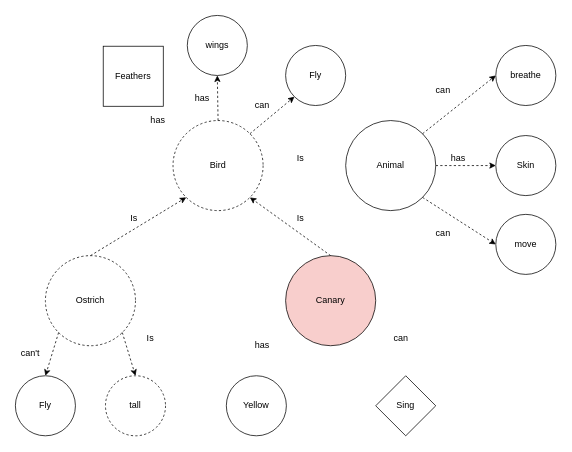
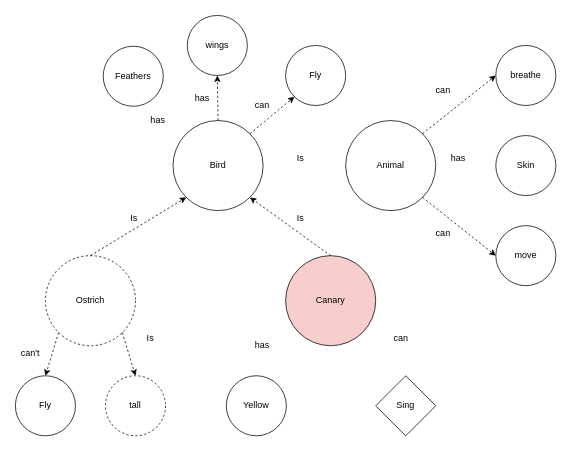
  <mxCell id="0" />
  <mxCell id="1" parent="0" />
  <mxCell id="2" value="Animal" style="ellipse;whiteSpace=wrap;html=1;" vertex="1" parent="1"><mxGeometry x="460" y="160" width="120" height="120" as="geometry" /></mxCell>
  <mxCell id="3" value="breathe" style="ellipse;whiteSpace=wrap;html=1;" vertex="1" parent="1"><mxGeometry x="660" y="60" width="80" height="80" as="geometry" /></mxCell>
  <mxCell id="4" value="Skin" style="ellipse;whiteSpace=wrap;html=1;" vertex="1" parent="1"><mxGeometry x="660" y="180" width="80" height="80" as="geometry" /></mxCell>
- <mxCell id="5" value="move" style="ellipse;whiteSpace=wrap;html=1;" vertex="1" parent="1"><mxGeometry x="660" y="285" width="80" height="80" as="geometry" /></mxCell>
+ <mxCell id="5" value="move" style="ellipse;whiteSpace=wrap;html=1;" vertex="1" parent="1"><mxGeometry x="660" y="300" width="80" height="80" as="geometry" /></mxCell>
  <mxCell id="6" value="" style="endArrow=classic;dashed=1;html=1;endFill=1;exitX=1;exitY=0;exitDx=0;exitDy=0;entryX=0;entryY=0.5;entryDx=0;entryDy=0;" edge="1" parent="1" source="2" target="3"><mxGeometry width="50" height="50" relative="1" as="geometry"><mxPoint x="490" y="310" as="sourcePoint" /><mxPoint x="540" y="260" as="targetPoint" /></mxGeometry></mxCell>
- <mxCell id="7" value="" style="endArrow=classic;dashed=1;html=1;endFill=1;entryX=0;entryY=0.5;entryDx=0;entryDy=0;exitX=1;exitY=0.5;exitDx=0;exitDy=0;" edge="1" parent="1" source="2" target="4"><mxGeometry width="50" height="50" relative="1" as="geometry"><mxPoint x="490" y="310" as="sourcePoint" /><mxPoint x="540" y="260" as="targetPoint" /></mxGeometry></mxCell>
  <mxCell id="8" value="" style="endArrow=classic;dashed=1;html=1;endFill=1;entryX=0;entryY=0.5;entryDx=0;entryDy=0;exitX=1;exitY=1;exitDx=0;exitDy=0;" edge="1" parent="1" source="2" target="5"><mxGeometry width="50" height="50" relative="1" as="geometry"><mxPoint x="490" y="310" as="sourcePoint" /><mxPoint x="540" y="260" as="targetPoint" /></mxGeometry></mxCell>
  <mxCell id="9" value="can" style="text;html=1;strokeColor=none;fillColor=none;align=center;verticalAlign=middle;whiteSpace=wrap;rounded=0;" vertex="1" parent="1"><mxGeometry x="570" y="110" width="40" height="20" as="geometry" /></mxCell>
  <mxCell id="10" value="has" style="text;html=1;strokeColor=none;fillColor=none;align=center;verticalAlign=middle;whiteSpace=wrap;rounded=0;" vertex="1" parent="1"><mxGeometry x="590" y="200" width="40" height="20" as="geometry" /></mxCell>
  <mxCell id="11" value="can" style="text;html=1;strokeColor=none;fillColor=none;align=center;verticalAlign=middle;whiteSpace=wrap;rounded=0;" vertex="1" parent="1"><mxGeometry x="570" y="300" width="40" height="20" as="geometry" /></mxCell>
- <mxCell id="12" value="Bird" style="ellipse;whiteSpace=wrap;html=1;dashed=1;" vertex="1" parent="1"><mxGeometry x="230" y="160" width="120" height="120" as="geometry" /></mxCell>
+ <mxCell id="12" value="Bird" style="ellipse;whiteSpace=wrap;html=1;" vertex="1" parent="1"><mxGeometry x="230" y="160" width="120" height="120" as="geometry" /></mxCell>
  <mxCell id="13" value="Is" style="text;html=1;strokeColor=none;fillColor=none;align=center;verticalAlign=middle;whiteSpace=wrap;rounded=0;" vertex="1" parent="1"><mxGeometry x="380" y="200" width="40" height="20" as="geometry" /></mxCell>
- <mxCell id="14" value="Feathers" style="whiteSpace=wrap;html=1;rounded=0;" vertex="1" parent="1"><mxGeometry x="137" y="61" width="80" height="80" as="geometry" /></mxCell>
+ <mxCell id="14" value="Feathers" style="ellipse;whiteSpace=wrap;html=1;" vertex="1" parent="1"><mxGeometry x="137" y="61" width="80" height="80" as="geometry" /></mxCell>
  <mxCell id="15" value="wings" style="ellipse;whiteSpace=wrap;html=1;" vertex="1" parent="1"><mxGeometry x="249" y="20" width="80" height="80" as="geometry" /></mxCell>
  <mxCell id="16" value="Fly" style="ellipse;whiteSpace=wrap;html=1;" vertex="1" parent="1"><mxGeometry x="380" y="60" width="80" height="80" as="geometry" /></mxCell>
  <mxCell id="17" value="" style="endArrow=classic;dashed=1;html=1;endFill=1;exitX=1;exitY=0;exitDx=0;exitDy=0;entryX=0;entryY=1;entryDx=0;entryDy=0;" edge="1" parent="1" source="12" target="16"><mxGeometry width="50" height="50" relative="1" as="geometry"><mxPoint x="490" y="310" as="sourcePoint" /><mxPoint x="540" y="260" as="targetPoint" /></mxGeometry></mxCell>
  <mxCell id="18" value="" style="endArrow=classic;dashed=1;html=1;endFill=1;exitX=0.5;exitY=0;exitDx=0;exitDy=0;entryX=0.5;entryY=1;entryDx=0;entryDy=0;" edge="1" parent="1" source="12" target="15"><mxGeometry width="50" height="50" relative="1" as="geometry"><mxPoint x="490" y="310" as="sourcePoint" /><mxPoint x="540" y="260" as="targetPoint" /></mxGeometry></mxCell>
  <mxCell id="19" value="can" style="text;html=1;strokeColor=none;fillColor=none;align=center;verticalAlign=middle;whiteSpace=wrap;rounded=0;" vertex="1" parent="1"><mxGeometry x="329" y="130" width="40" height="20" as="geometry" /></mxCell>
  <mxCell id="20" value="has" style="text;html=1;strokeColor=none;fillColor=none;align=center;verticalAlign=middle;whiteSpace=wrap;rounded=0;" vertex="1" parent="1"><mxGeometry x="249" y="120" width="40" height="20" as="geometry" /></mxCell>
  <mxCell id="21" value="has" style="text;html=1;strokeColor=none;fillColor=none;align=center;verticalAlign=middle;whiteSpace=wrap;rounded=0;" vertex="1" parent="1"><mxGeometry x="190" y="150" width="40" height="20" as="geometry" /></mxCell>
  <mxCell id="22" value="Canary" style="ellipse;whiteSpace=wrap;html=1;fillColor=#f8cecc;" vertex="1" parent="1"><mxGeometry x="380" y="340" width="120" height="120" as="geometry" /></mxCell>
  <mxCell id="23" value="Ostrich" style="ellipse;whiteSpace=wrap;html=1;dashed=1;" vertex="1" parent="1"><mxGeometry x="60" y="340" width="120" height="120" as="geometry" /></mxCell>
  <mxCell id="24" value="Is" style="text;html=1;strokeColor=none;fillColor=none;align=center;verticalAlign=middle;whiteSpace=wrap;rounded=0;" vertex="1" parent="1"><mxGeometry x="380" y="280" width="40" height="20" as="geometry" /></mxCell>
  <mxCell id="25" value="Is&amp;nbsp;" style="text;html=1;strokeColor=none;fillColor=none;align=center;verticalAlign=middle;whiteSpace=wrap;rounded=0;" vertex="1" parent="1"><mxGeometry x="160" y="280" width="40" height="20" as="geometry" /></mxCell>
  <mxCell id="26" value="" style="endArrow=classic;dashed=1;html=1;endFill=1;entryX=1;entryY=1;entryDx=0;entryDy=0;exitX=0.5;exitY=0;exitDx=0;exitDy=0;" edge="1" parent="1" source="22" target="12"><mxGeometry width="50" height="50" relative="1" as="geometry"><mxPoint x="490" y="410" as="sourcePoint" /><mxPoint x="540" y="360" as="targetPoint" /></mxGeometry></mxCell>
  <mxCell id="27" value="" style="endArrow=classic;dashed=1;html=1;endFill=1;entryX=0;entryY=1;entryDx=0;entryDy=0;exitX=0.5;exitY=0;exitDx=0;exitDy=0;" edge="1" parent="1" source="23" target="12"><mxGeometry width="50" height="50" relative="1" as="geometry"><mxPoint x="490" y="410" as="sourcePoint" /><mxPoint x="540" y="360" as="targetPoint" /></mxGeometry></mxCell>
  <mxCell id="28" value="Sing" style="rhombus;whiteSpace=wrap;html=1;" vertex="1" parent="1"><mxGeometry x="500" y="500" width="80" height="80" as="geometry" /></mxCell>
  <mxCell id="29" value="Yellow" style="ellipse;whiteSpace=wrap;html=1;" vertex="1" parent="1"><mxGeometry x="301" y="500" width="80" height="80" as="geometry" /></mxCell>
  <mxCell id="30" value="tall" style="ellipse;whiteSpace=wrap;html=1;dashed=1;" vertex="1" parent="1"><mxGeometry x="140" y="500" width="80" height="80" as="geometry" /></mxCell>
  <mxCell id="31" value="Fly" style="ellipse;whiteSpace=wrap;html=1;" vertex="1" parent="1"><mxGeometry x="20" y="500" width="80" height="80" as="geometry" /></mxCell>
  <mxCell id="32" value="" style="endArrow=classic;dashed=1;html=1;endFill=1;exitX=1;exitY=1;exitDx=0;exitDy=0;entryX=0.5;entryY=0;entryDx=0;entryDy=0;" edge="1" parent="1" source="23" target="30"><mxGeometry width="50" height="50" relative="1" as="geometry"><mxPoint x="290" y="360" as="sourcePoint" /><mxPoint x="340" y="310" as="targetPoint" /></mxGeometry></mxCell>
  <mxCell id="33" value="" style="endArrow=classic;dashed=1;html=1;endFill=1;exitX=0;exitY=1;exitDx=0;exitDy=0;entryX=0.5;entryY=0;entryDx=0;entryDy=0;" edge="1" parent="1" source="23" target="31"><mxGeometry width="50" height="50" relative="1" as="geometry"><mxPoint x="172.426" y="452.426" as="sourcePoint" /><mxPoint x="190" y="510" as="targetPoint" /></mxGeometry></mxCell>
  <mxCell id="34" value="can't" style="text;html=1;strokeColor=none;fillColor=none;align=center;verticalAlign=middle;whiteSpace=wrap;rounded=0;" vertex="1" parent="1"><mxGeometry x="20" y="460" width="40" height="20" as="geometry" /></mxCell>
  <mxCell id="35" value="Is" style="text;html=1;strokeColor=none;fillColor=none;align=center;verticalAlign=middle;whiteSpace=wrap;rounded=0;" vertex="1" parent="1"><mxGeometry x="180" y="440" width="40" height="20" as="geometry" /></mxCell>
  <mxCell id="36" value="has" style="text;html=1;strokeColor=none;fillColor=none;align=center;verticalAlign=middle;whiteSpace=wrap;rounded=0;" vertex="1" parent="1"><mxGeometry x="329" y="450" width="40" height="20" as="geometry" /></mxCell>
  <mxCell id="37" value="can" style="text;html=1;strokeColor=none;fillColor=none;align=center;verticalAlign=middle;whiteSpace=wrap;rounded=0;" vertex="1" parent="1"><mxGeometry x="513.5" y="440" width="40" height="20" as="geometry" /></mxCell>
